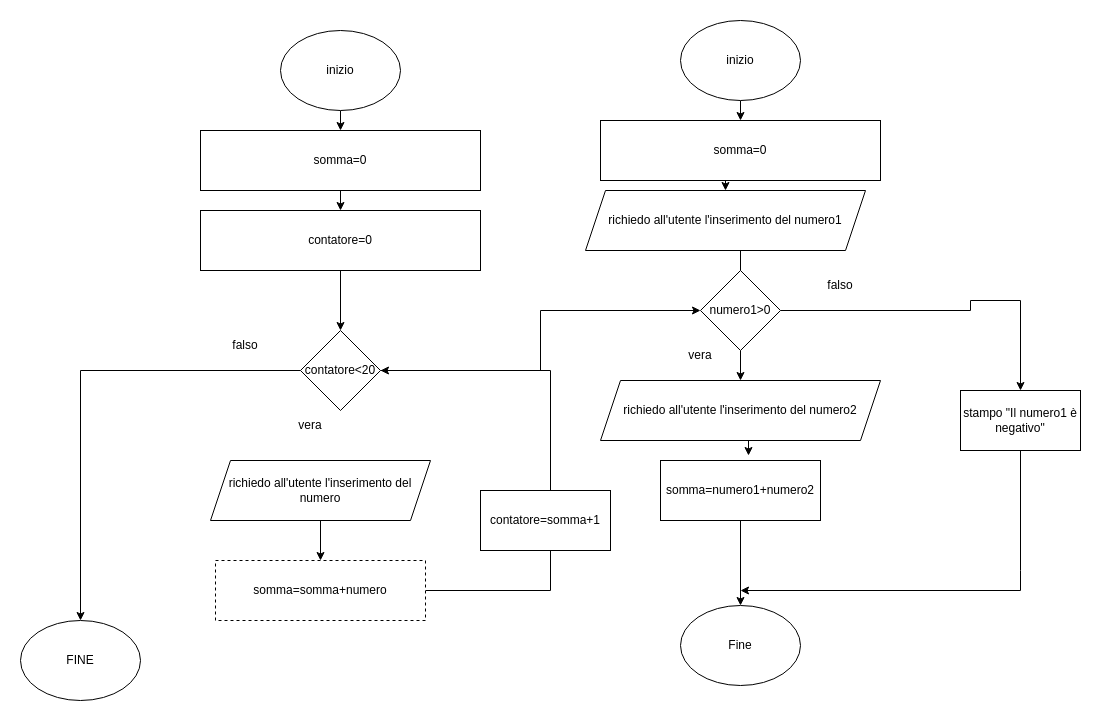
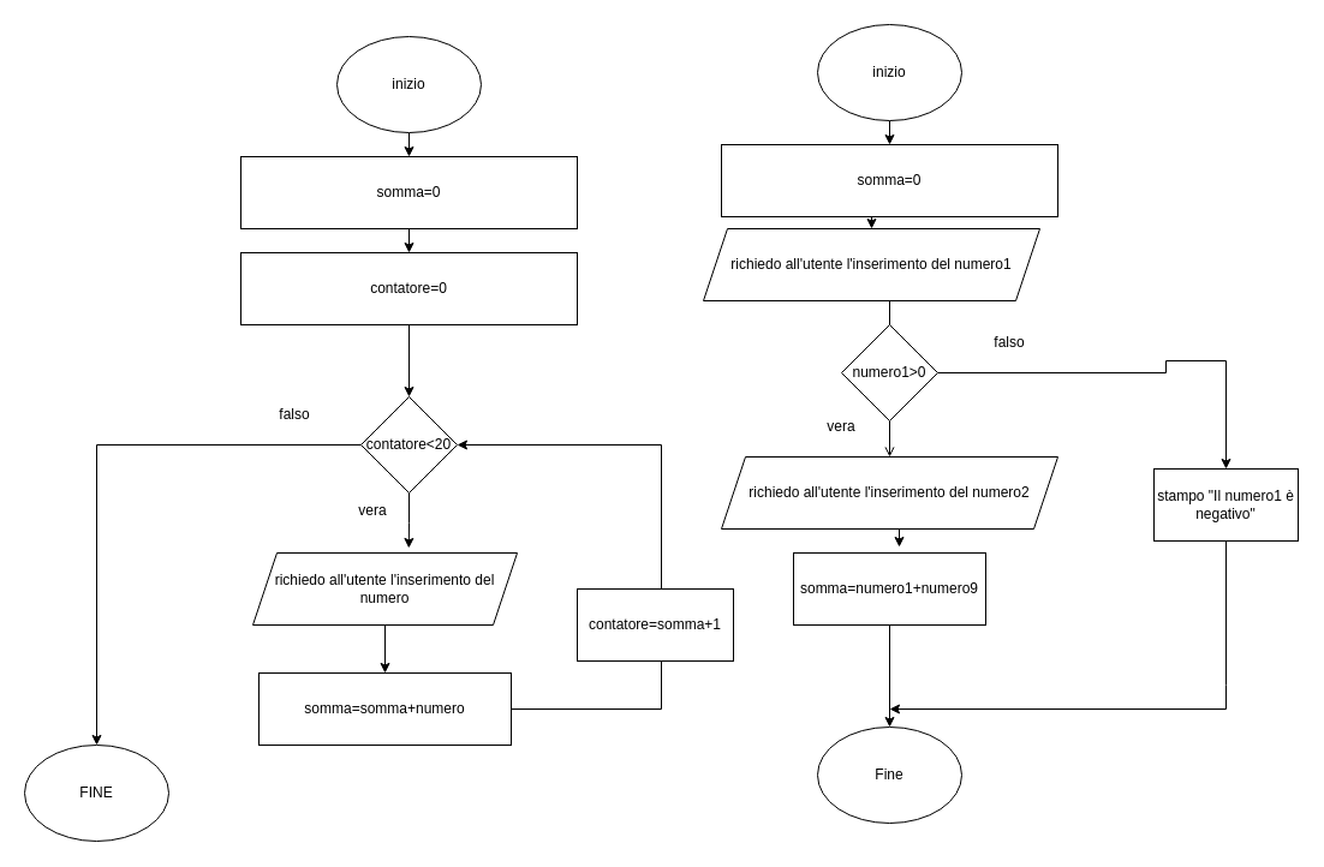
  <mxCell id="0" />
  <mxCell id="1" parent="0" />
  <mxCell id="2" style="edgeStyle=orthogonalEdgeStyle;rounded=0;orthogonalLoop=1;jettySize=auto;html=1;exitX=0.5;exitY=1;exitDx=0;exitDy=0;entryX=0.5;entryY=0;entryDx=0;entryDy=0;" parent="1" source="3" target="12" edge="1"><mxGeometry relative="1" as="geometry" /></mxCell>
  <mxCell id="3" value="inizio" style="ellipse;whiteSpace=wrap;html=1;" parent="1" vertex="1"><mxGeometry x="680" width="120" height="80" as="geometry" y="20" /></mxCell>
  <mxCell id="4" value="Fine" style="ellipse;whiteSpace=wrap;html=1;" parent="1" vertex="1"><mxGeometry x="680" y="605" width="120" height="80" as="geometry" /></mxCell>
- <mxCell id="5" style="edgeStyle=orthogonalEdgeStyle;rounded=0;orthogonalLoop=1;jettySize=auto;html=1;exitX=0.5;exitY=1;exitDx=0;exitDy=0;entryX=0.5;entryY=0;entryDx=0;entryDy=0;startArrow=none;" parent="1" source="17" target="8" edge="1"><mxGeometry relative="1" as="geometry" /></mxCell>
+ <mxCell id="5" style="edgeStyle=orthogonalEdgeStyle;rounded=0;orthogonalLoop=1;jettySize=auto;html=1;exitX=0.5;exitY=1;exitDx=0;exitDy=0;entryX=0.5;entryY=0;entryDx=0;entryDy=0;startArrow=none;endArrow=open;" parent="1" source="17" target="8" edge="1"><mxGeometry relative="1" as="geometry" /></mxCell>
  <mxCell id="6" value="richiedo all'utente l'inserimento del numero1" style="shape=parallelogram;perimeter=parallelogramPerimeter;whiteSpace=wrap;html=1;fixedSize=1;" parent="1" vertex="1"><mxGeometry x="585" y="190" width="280" height="60" as="geometry" /></mxCell>
  <mxCell id="7" style="edgeStyle=orthogonalEdgeStyle;rounded=0;orthogonalLoop=1;jettySize=auto;html=1;exitX=0.5;exitY=1;exitDx=0;exitDy=0;entryX=0.55;entryY=-0.083;entryDx=0;entryDy=0;entryPerimeter=0;" parent="1" source="8" target="10" edge="1"><mxGeometry relative="1" as="geometry" /></mxCell>
  <mxCell id="8" value="richiedo all'utente l'inserimento del numero2" style="shape=parallelogram;perimeter=parallelogramPerimeter;whiteSpace=wrap;html=1;fixedSize=1;" parent="1" vertex="1"><mxGeometry x="600" y="380" width="280" height="60" as="geometry" /></mxCell>
  <mxCell id="9" style="edgeStyle=orthogonalEdgeStyle;rounded=0;orthogonalLoop=1;jettySize=auto;html=1;entryX=0.5;entryY=0;entryDx=0;entryDy=0;" parent="1" source="10" target="4" edge="1"><mxGeometry relative="1" as="geometry" /></mxCell>
- <mxCell id="10" value="somma=numero1+numero2" style="rounded=0;whiteSpace=wrap;html=1;" parent="1" vertex="1"><mxGeometry x="660" y="460" width="160" height="60" as="geometry" /></mxCell>
+ <mxCell id="10" value="somma=numero1+numero9" style="rounded=0;whiteSpace=wrap;html=1;" parent="1" vertex="1"><mxGeometry x="660" y="460" width="160" height="60" as="geometry" /></mxCell>
  <mxCell id="11" style="edgeStyle=orthogonalEdgeStyle;rounded=0;orthogonalLoop=1;jettySize=auto;html=1;exitX=0.5;exitY=1;exitDx=0;exitDy=0;entryX=0.5;entryY=0;entryDx=0;entryDy=0;" parent="1" source="12" target="6" edge="1"><mxGeometry relative="1" as="geometry" /></mxCell>
  <mxCell id="12" value="somma=0" style="rounded=0;whiteSpace=wrap;html=1;" parent="1" vertex="1"><mxGeometry x="600" y="120" width="280" height="60" as="geometry" /></mxCell>
  <mxCell id="13" style="edgeStyle=orthogonalEdgeStyle;rounded=0;orthogonalLoop=1;jettySize=auto;html=1;exitX=1;exitY=0.5;exitDx=0;exitDy=0;" parent="1" source="17" target="16" edge="1"><mxGeometry relative="1" as="geometry"><mxPoint x="1020" y="420" as="targetPoint" /><Array as="points"><mxPoint x="970" y="310" /><mxPoint x="970" y="300" /><mxPoint x="1020" y="300" /></Array></mxGeometry></mxCell>
  <mxCell id="14" value="vera" style="text;html=1;strokeColor=none;fillColor=none;align=center;verticalAlign=middle;whiteSpace=wrap;rounded=0;" parent="1" vertex="1"><mxGeometry x="670" y="340" width="60" height="30" as="geometry" /></mxCell>
  <mxCell id="15" style="edgeStyle=orthogonalEdgeStyle;rounded=0;orthogonalLoop=1;jettySize=auto;html=1;" parent="1" source="16" edge="1"><mxGeometry relative="1" as="geometry"><mxPoint x="740" y="590" as="targetPoint" /><Array as="points"><mxPoint x="1020" y="570" /><mxPoint x="1020" y="570" /></Array></mxGeometry></mxCell>
  <mxCell id="16" value="stampo &quot;Il numero1 è negativo&quot;" style="rounded=0;whiteSpace=wrap;html=1;" parent="1" vertex="1"><mxGeometry x="960" y="390" width="120" height="60" as="geometry" /></mxCell>
  <mxCell id="17" value="numero1&amp;gt;0" style="rhombus;whiteSpace=wrap;html=1;" parent="1" vertex="1"><mxGeometry x="700" y="270" width="80" height="80" as="geometry" /></mxCell>
  <mxCell id="18" value="" style="edgeStyle=orthogonalEdgeStyle;rounded=0;orthogonalLoop=1;jettySize=auto;html=1;exitX=0.5;exitY=1;exitDx=0;exitDy=0;entryX=0.5;entryY=0;entryDx=0;entryDy=0;endArrow=none;" parent="1" source="6" target="17" edge="1"><mxGeometry relative="1" as="geometry"><mxPoint x="740" y="250" as="sourcePoint" /><mxPoint x="740" y="380" as="targetPoint" /></mxGeometry></mxCell>
  <mxCell id="19" style="edgeStyle=orthogonalEdgeStyle;rounded=0;orthogonalLoop=1;jettySize=auto;html=1;exitX=0.5;exitY=1;exitDx=0;exitDy=0;entryX=0.5;entryY=0;entryDx=0;entryDy=0;" edge="1" parent="1" source="20" target="22"><mxGeometry relative="1" as="geometry" /></mxCell>
  <mxCell id="20" value="inizio" style="ellipse;whiteSpace=wrap;html=1;" parent="1" vertex="1"><mxGeometry x="280" y="30" width="120" height="80" as="geometry" /></mxCell>
  <mxCell id="21" style="edgeStyle=orthogonalEdgeStyle;rounded=0;orthogonalLoop=1;jettySize=auto;html=1;exitX=0.5;exitY=1;exitDx=0;exitDy=0;entryX=0.5;entryY=0;entryDx=0;entryDy=0;" edge="1" parent="1" source="22" target="27"><mxGeometry relative="1" as="geometry" /></mxCell>
  <mxCell id="22" value="somma=0" style="rounded=0;whiteSpace=wrap;html=1;" parent="1" vertex="1"><mxGeometry x="200" y="130" width="280" height="60" as="geometry" /></mxCell>
- <mxCell id="23" style="edgeStyle=orthogonalEdgeStyle;rounded=0;orthogonalLoop=1;jettySize=auto;html=1;" parent="1" source="25" target="17" edge="1"><mxGeometry relative="1" as="geometry" /></mxCell>
+ <mxCell id="23" style="edgeStyle=orthogonalEdgeStyle;rounded=0;orthogonalLoop=1;jettySize=auto;html=1;entryX=0.59;entryY=-0.067;entryDx=0;entryDy=0;entryPerimeter=0;" parent="1" source="25" target="29" edge="1"><mxGeometry relative="1" as="geometry" /></mxCell>
  <mxCell id="24" style="edgeStyle=orthogonalEdgeStyle;rounded=0;orthogonalLoop=1;jettySize=auto;html=1;" parent="1" source="25" target="33" edge="1"><mxGeometry relative="1" as="geometry"><mxPoint x="80" y="660" as="targetPoint" /></mxGeometry></mxCell>
  <mxCell id="25" value="contatore&amp;lt;20" style="rhombus;whiteSpace=wrap;html=1;" parent="1" vertex="1"><mxGeometry x="300" y="330" width="80" height="80" as="geometry" /></mxCell>
  <mxCell id="26" style="edgeStyle=orthogonalEdgeStyle;rounded=0;orthogonalLoop=1;jettySize=auto;html=1;entryX=0.5;entryY=0;entryDx=0;entryDy=0;" parent="1" source="27" target="25" edge="1"><mxGeometry relative="1" as="geometry" /></mxCell>
  <mxCell id="27" value="contatore=0" style="rounded=0;whiteSpace=wrap;html=1;" parent="1" vertex="1"><mxGeometry x="200" y="210" width="280" height="60" as="geometry" /></mxCell>
  <mxCell id="28" style="edgeStyle=orthogonalEdgeStyle;rounded=0;orthogonalLoop=1;jettySize=auto;html=1;entryX=0.5;entryY=0;entryDx=0;entryDy=0;" parent="1" source="29" target="31" edge="1"><mxGeometry relative="1" as="geometry" /></mxCell>
  <mxCell id="29" value="richiedo all'utente l'inserimento del numero" style="shape=parallelogram;perimeter=parallelogramPerimeter;whiteSpace=wrap;html=1;fixedSize=1;" parent="1" vertex="1"><mxGeometry x="210" y="460" width="220" height="60" as="geometry" /></mxCell>
  <mxCell id="30" style="edgeStyle=orthogonalEdgeStyle;rounded=0;orthogonalLoop=1;jettySize=auto;html=1;entryX=1;entryY=0.5;entryDx=0;entryDy=0;" parent="1" source="31" target="25" edge="1"><mxGeometry relative="1" as="geometry"><mxPoint x="500" y="370" as="targetPoint" /><Array as="points"><mxPoint x="550" y="590" /><mxPoint x="550" y="370" /></Array></mxGeometry></mxCell>
- <mxCell id="31" value="somma=somma+numero" style="rounded=0;whiteSpace=wrap;html=1;dashed=1;" parent="1" vertex="1"><mxGeometry x="215" y="560" width="210" height="60" as="geometry" /></mxCell>
+ <mxCell id="31" value="somma=somma+numero" style="rounded=0;whiteSpace=wrap;html=1;" parent="1" vertex="1"><mxGeometry x="215" y="560" width="210" height="60" as="geometry" /></mxCell>
  <mxCell id="32" value="contatore=somma+1" style="rounded=0;whiteSpace=wrap;html=1;" parent="1" vertex="1"><mxGeometry x="480" y="490" width="130" height="60" as="geometry" /></mxCell>
  <mxCell id="33" value="FINE" style="ellipse;whiteSpace=wrap;html=1;" parent="1" vertex="1"><mxGeometry x="20" y="620" width="120" height="80" as="geometry" /></mxCell>
  <mxCell id="34" value="falso" style="text;html=1;strokeColor=none;fillColor=none;align=center;verticalAlign=middle;whiteSpace=wrap;rounded=0;" parent="1" vertex="1"><mxGeometry x="810" y="270" width="60" height="30" as="geometry" /></mxCell>
  <mxCell id="35" value="vera" style="text;html=1;strokeColor=none;fillColor=none;align=center;verticalAlign=middle;whiteSpace=wrap;rounded=0;" parent="1" vertex="1"><mxGeometry x="280" y="410" width="60" height="30" as="geometry" /></mxCell>
  <mxCell id="36" value="falso" style="text;html=1;strokeColor=none;fillColor=none;align=center;verticalAlign=middle;whiteSpace=wrap;rounded=0;" parent="1" vertex="1"><mxGeometry x="215" y="330" width="60" height="30" as="geometry" /></mxCell>
